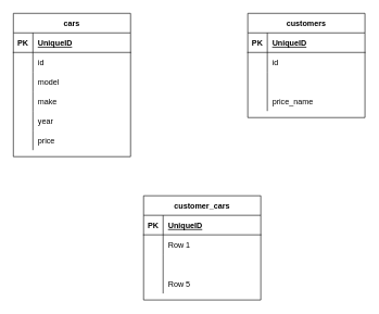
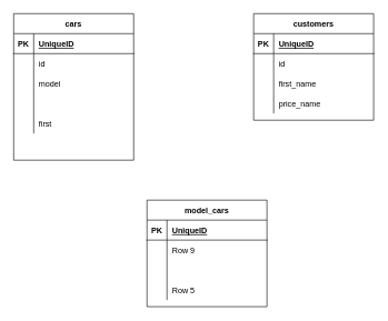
  <mxCell id="0" />
  <mxCell id="1" parent="0" />
  <mxCell id="2" value="cars" style="shape=table;startSize=30;container=1;collapsible=1;childLayout=tableLayout;fixedRows=1;rowLines=0;fontStyle=1;align=center;resizeLast=1;" vertex="1" parent="1"><mxGeometry x="20" y="20" width="180" height="220" as="geometry" /></mxCell>
  <mxCell id="3" value="" style="shape=partialRectangle;collapsible=0;dropTarget=0;pointerEvents=0;fillColor=none;top=0;left=0;bottom=1;right=0;points=[[0,0.5],[1,0.5]];portConstraint=eastwest;" vertex="1" parent="2"><mxGeometry y="30" width="180" height="30" as="geometry" /></mxCell>
  <mxCell id="4" value="PK" style="shape=partialRectangle;connectable=0;fillColor=none;top=0;left=0;bottom=0;right=0;fontStyle=1;overflow=hidden;" vertex="1" parent="3"><mxGeometry width="30" height="30" as="geometry" /></mxCell>
  <mxCell id="5" value="UniqueID" style="shape=partialRectangle;connectable=0;fillColor=none;top=0;left=0;bottom=0;right=0;align=left;spacingLeft=6;fontStyle=5;overflow=hidden;" vertex="1" parent="3"><mxGeometry x="30" width="150" height="30" as="geometry" /></mxCell>
  <mxCell id="6" value="" style="shape=partialRectangle;collapsible=0;dropTarget=0;pointerEvents=0;fillColor=none;top=0;left=0;bottom=0;right=0;points=[[0,0.5],[1,0.5]];portConstraint=eastwest;" vertex="1" parent="2"><mxGeometry y="60" width="180" height="30" as="geometry" /></mxCell>
  <mxCell id="7" value="" style="shape=partialRectangle;connectable=0;fillColor=none;top=0;left=0;bottom=0;right=0;editable=1;overflow=hidden;" vertex="1" parent="6"><mxGeometry width="30" height="30" as="geometry" /></mxCell>
  <mxCell id="8" value="id" style="shape=partialRectangle;connectable=0;fillColor=none;top=0;left=0;bottom=0;right=0;align=left;spacingLeft=6;overflow=hidden;" vertex="1" parent="6"><mxGeometry x="30" width="150" height="30" as="geometry" /></mxCell>
  <mxCell id="9" value="" style="shape=partialRectangle;collapsible=0;dropTarget=0;pointerEvents=0;fillColor=none;top=0;left=0;bottom=0;right=0;points=[[0,0.5],[1,0.5]];portConstraint=eastwest;" vertex="1" parent="2"><mxGeometry y="90" width="180" height="30" as="geometry" /></mxCell>
  <mxCell id="10" value="" style="shape=partialRectangle;connectable=0;fillColor=none;top=0;left=0;bottom=0;right=0;editable=1;overflow=hidden;" vertex="1" parent="9"><mxGeometry width="30" height="30" as="geometry" /></mxCell>
  <mxCell id="11" value="model" style="shape=partialRectangle;connectable=0;fillColor=none;top=0;left=0;bottom=0;right=0;align=left;spacingLeft=6;overflow=hidden;" vertex="1" parent="9"><mxGeometry x="30" width="150" height="30" as="geometry" /></mxCell>
  <mxCell id="12" value="" style="shape=partialRectangle;collapsible=0;dropTarget=0;pointerEvents=0;fillColor=none;top=0;left=0;bottom=0;right=0;points=[[0,0.5],[1,0.5]];portConstraint=eastwest;" vertex="1" parent="2"><mxGeometry y="120" width="180" height="30" as="geometry" /></mxCell>
  <mxCell id="13" value="" style="shape=partialRectangle;connectable=0;fillColor=none;top=0;left=0;bottom=0;right=0;editable=1;overflow=hidden;" vertex="1" parent="12"><mxGeometry width="30" height="30" as="geometry" /></mxCell>
- <mxCell id="14" value="make" style="shape=partialRectangle;connectable=0;fillColor=none;top=0;left=0;bottom=0;right=0;align=left;spacingLeft=6;overflow=hidden;" vertex="1" parent="12"><mxGeometry x="30" width="150" height="30" as="geometry" /></mxCell>
  <mxCell id="15" value="" style="shape=partialRectangle;collapsible=0;dropTarget=0;pointerEvents=0;fillColor=none;top=0;left=0;bottom=0;right=0;points=[[0,0.5],[1,0.5]];portConstraint=eastwest;" vertex="1" parent="2"><mxGeometry y="150" width="180" height="30" as="geometry" /></mxCell>
  <mxCell id="16" value="" style="shape=partialRectangle;connectable=0;fillColor=none;top=0;left=0;bottom=0;right=0;editable=1;overflow=hidden;" vertex="1" parent="15"><mxGeometry width="30" height="30" as="geometry" /></mxCell>
- <mxCell id="17" value="year" style="shape=partialRectangle;connectable=0;fillColor=none;top=0;left=0;bottom=0;right=0;align=left;spacingLeft=6;overflow=hidden;" vertex="1" parent="15"><mxGeometry x="30" width="150" height="30" as="geometry" /></mxCell>
+ <mxCell id="17" value="first" style="shape=partialRectangle;connectable=0;fillColor=none;top=0;left=0;bottom=0;right=0;align=left;spacingLeft=6;overflow=hidden;" vertex="1" parent="15"><mxGeometry x="30" width="150" height="30" as="geometry" /></mxCell>
  <mxCell id="18" value="" style="shape=partialRectangle;collapsible=0;dropTarget=0;pointerEvents=0;fillColor=none;top=0;left=0;bottom=0;right=0;points=[[0,0.5],[1,0.5]];portConstraint=eastwest;" vertex="1" parent="2"><mxGeometry y="180" width="180" height="30" as="geometry" /></mxCell>
  <mxCell id="19" value="" style="shape=partialRectangle;connectable=0;fillColor=none;top=0;left=0;bottom=0;right=0;editable=1;overflow=hidden;" vertex="1" parent="18"><mxGeometry width="30" height="30" as="geometry" /></mxCell>
- <mxCell id="20" value="price" style="shape=partialRectangle;connectable=0;fillColor=none;top=0;left=0;bottom=0;right=0;align=left;spacingLeft=6;overflow=hidden;" vertex="1" parent="18"><mxGeometry x="30" width="150" height="30" as="geometry" /></mxCell>
  <mxCell id="21" value="customers" style="shape=table;startSize=30;container=1;collapsible=1;childLayout=tableLayout;fixedRows=1;rowLines=0;fontStyle=1;align=center;resizeLast=1;" vertex="1" parent="1"><mxGeometry x="380" y="20" width="180" height="160" as="geometry" /></mxCell>
  <mxCell id="22" value="" style="shape=partialRectangle;collapsible=0;dropTarget=0;pointerEvents=0;fillColor=none;top=0;left=0;bottom=1;right=0;points=[[0,0.5],[1,0.5]];portConstraint=eastwest;" vertex="1" parent="21"><mxGeometry y="30" width="180" height="30" as="geometry" /></mxCell>
  <mxCell id="23" value="PK" style="shape=partialRectangle;connectable=0;fillColor=none;top=0;left=0;bottom=0;right=0;fontStyle=1;overflow=hidden;" vertex="1" parent="22"><mxGeometry width="30" height="30" as="geometry" /></mxCell>
  <mxCell id="24" value="UniqueID" style="shape=partialRectangle;connectable=0;fillColor=none;top=0;left=0;bottom=0;right=0;align=left;spacingLeft=6;fontStyle=5;overflow=hidden;" vertex="1" parent="22"><mxGeometry x="30" width="150" height="30" as="geometry" /></mxCell>
  <mxCell id="25" value="" style="shape=partialRectangle;collapsible=0;dropTarget=0;pointerEvents=0;fillColor=none;top=0;left=0;bottom=0;right=0;points=[[0,0.5],[1,0.5]];portConstraint=eastwest;" vertex="1" parent="21"><mxGeometry y="60" width="180" height="30" as="geometry" /></mxCell>
  <mxCell id="26" value="" style="shape=partialRectangle;connectable=0;fillColor=none;top=0;left=0;bottom=0;right=0;editable=1;overflow=hidden;" vertex="1" parent="25"><mxGeometry width="30" height="30" as="geometry" /></mxCell>
  <mxCell id="27" value="id" style="shape=partialRectangle;connectable=0;fillColor=none;top=0;left=0;bottom=0;right=0;align=left;spacingLeft=6;overflow=hidden;" vertex="1" parent="25"><mxGeometry x="30" width="150" height="30" as="geometry" /></mxCell>
  <mxCell id="28" value="" style="shape=partialRectangle;collapsible=0;dropTarget=0;pointerEvents=0;fillColor=none;top=0;left=0;bottom=0;right=0;points=[[0,0.5],[1,0.5]];portConstraint=eastwest;" vertex="1" parent="21"><mxGeometry y="90" width="180" height="30" as="geometry" /></mxCell>
  <mxCell id="29" value="" style="shape=partialRectangle;connectable=0;fillColor=none;top=0;left=0;bottom=0;right=0;editable=1;overflow=hidden;" vertex="1" parent="28"><mxGeometry width="30" height="30" as="geometry" /></mxCell>
+ <mxCell id="30" value="first_name" style="shape=partialRectangle;connectable=0;fillColor=none;top=0;left=0;bottom=0;right=0;align=left;spacingLeft=6;overflow=hidden;" vertex="1" parent="28"><mxGeometry x="30" width="150" height="30" as="geometry" /></mxCell>
  <mxCell id="31" value="" style="shape=partialRectangle;collapsible=0;dropTarget=0;pointerEvents=0;fillColor=none;top=0;left=0;bottom=0;right=0;points=[[0,0.5],[1,0.5]];portConstraint=eastwest;" vertex="1" parent="21"><mxGeometry y="120" width="180" height="30" as="geometry" /></mxCell>
  <mxCell id="32" value="" style="shape=partialRectangle;connectable=0;fillColor=none;top=0;left=0;bottom=0;right=0;editable=1;overflow=hidden;" vertex="1" parent="31"><mxGeometry width="30" height="30" as="geometry" /></mxCell>
  <mxCell id="33" value="price_name" style="shape=partialRectangle;connectable=0;fillColor=none;top=0;left=0;bottom=0;right=0;align=left;spacingLeft=6;overflow=hidden;" vertex="1" parent="31"><mxGeometry x="30" width="150" height="30" as="geometry" /></mxCell>
- <mxCell id="34" value="customer_cars" style="shape=table;startSize=30;container=1;collapsible=1;childLayout=tableLayout;fixedRows=1;rowLines=0;fontStyle=1;align=center;resizeLast=1;" vertex="1" parent="1"><mxGeometry x="220" y="300" width="180" height="160" as="geometry" /></mxCell>
+ <mxCell id="34" value="model_cars" style="shape=table;startSize=30;container=1;collapsible=1;childLayout=tableLayout;fixedRows=1;rowLines=0;fontStyle=1;align=center;resizeLast=1;" vertex="1" parent="1"><mxGeometry x="220" y="300" width="180" height="160" as="geometry" /></mxCell>
  <mxCell id="35" value="" style="shape=partialRectangle;collapsible=0;dropTarget=0;pointerEvents=0;fillColor=none;top=0;left=0;bottom=1;right=0;points=[[0,0.5],[1,0.5]];portConstraint=eastwest;" vertex="1" parent="34"><mxGeometry y="30" width="180" height="30" as="geometry" /></mxCell>
  <mxCell id="36" value="PK" style="shape=partialRectangle;connectable=0;fillColor=none;top=0;left=0;bottom=0;right=0;fontStyle=1;overflow=hidden;" vertex="1" parent="35"><mxGeometry width="30" height="30" as="geometry" /></mxCell>
  <mxCell id="37" value="UniqueID" style="shape=partialRectangle;connectable=0;fillColor=none;top=0;left=0;bottom=0;right=0;align=left;spacingLeft=6;fontStyle=5;overflow=hidden;" vertex="1" parent="35"><mxGeometry x="30" width="150" height="30" as="geometry" /></mxCell>
  <mxCell id="38" value="" style="shape=partialRectangle;collapsible=0;dropTarget=0;pointerEvents=0;fillColor=none;top=0;left=0;bottom=0;right=0;points=[[0,0.5],[1,0.5]];portConstraint=eastwest;" vertex="1" parent="34"><mxGeometry y="60" width="180" height="30" as="geometry" /></mxCell>
  <mxCell id="39" value="" style="shape=partialRectangle;connectable=0;fillColor=none;top=0;left=0;bottom=0;right=0;editable=1;overflow=hidden;" vertex="1" parent="38"><mxGeometry width="30" height="30" as="geometry" /></mxCell>
- <mxCell id="40" value="Row 1" style="shape=partialRectangle;connectable=0;fillColor=none;top=0;left=0;bottom=0;right=0;align=left;spacingLeft=6;overflow=hidden;" vertex="1" parent="38"><mxGeometry x="30" width="150" height="30" as="geometry" /></mxCell>
+ <mxCell id="40" value="Row 9" style="shape=partialRectangle;connectable=0;fillColor=none;top=0;left=0;bottom=0;right=0;align=left;spacingLeft=6;overflow=hidden;" vertex="1" parent="38"><mxGeometry x="30" width="150" height="30" as="geometry" /></mxCell>
  <mxCell id="41" value="" style="shape=partialRectangle;collapsible=0;dropTarget=0;pointerEvents=0;fillColor=none;top=0;left=0;bottom=0;right=0;points=[[0,0.5],[1,0.5]];portConstraint=eastwest;" vertex="1" parent="34"><mxGeometry y="90" width="180" height="30" as="geometry" /></mxCell>
  <mxCell id="42" value="" style="shape=partialRectangle;connectable=0;fillColor=none;top=0;left=0;bottom=0;right=0;editable=1;overflow=hidden;" vertex="1" parent="41"><mxGeometry width="30" height="30" as="geometry" /></mxCell>
  <mxCell id="43" value="" style="shape=partialRectangle;collapsible=0;dropTarget=0;pointerEvents=0;fillColor=none;top=0;left=0;bottom=0;right=0;points=[[0,0.5],[1,0.5]];portConstraint=eastwest;" vertex="1" parent="34"><mxGeometry y="120" width="180" height="30" as="geometry" /></mxCell>
  <mxCell id="44" value="" style="shape=partialRectangle;connectable=0;fillColor=none;top=0;left=0;bottom=0;right=0;editable=1;overflow=hidden;" vertex="1" parent="43"><mxGeometry width="30" height="30" as="geometry" /></mxCell>
  <mxCell id="45" value="Row 5" style="shape=partialRectangle;connectable=0;fillColor=none;top=0;left=0;bottom=0;right=0;align=left;spacingLeft=6;overflow=hidden;" vertex="1" parent="43"><mxGeometry x="30" width="150" height="30" as="geometry" /></mxCell>
